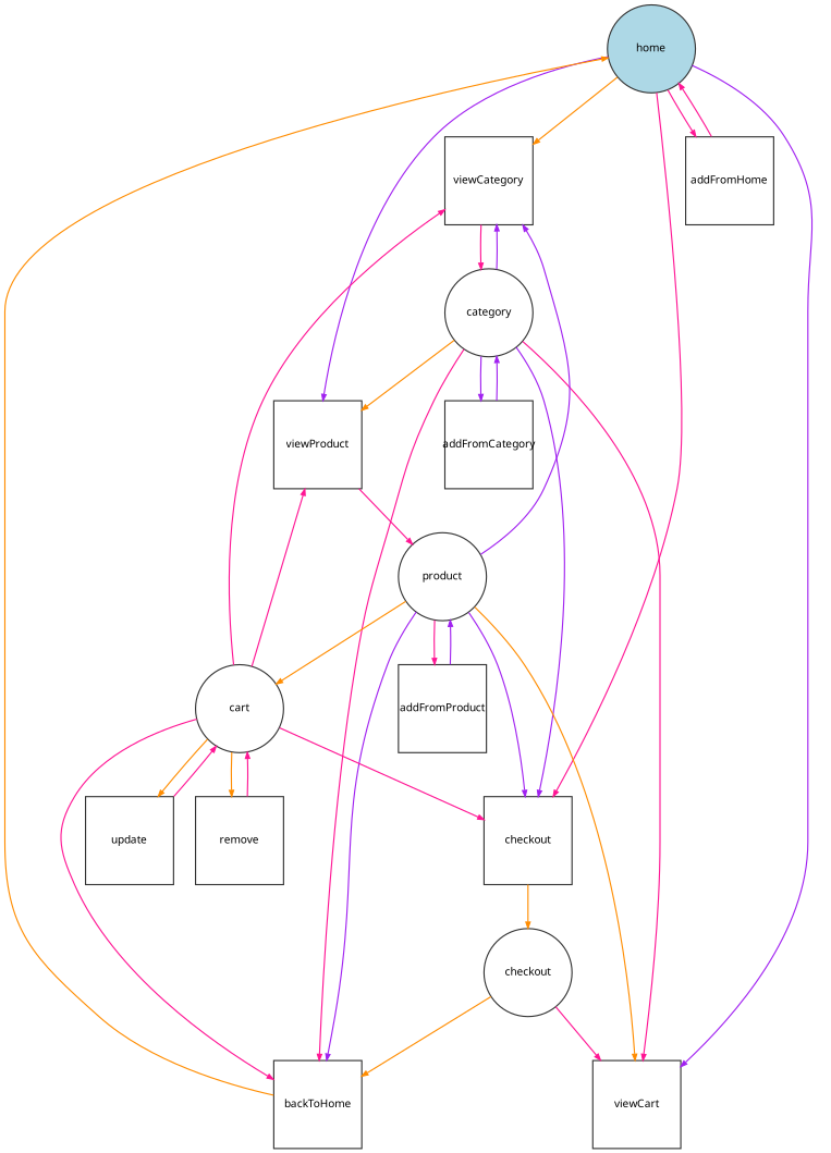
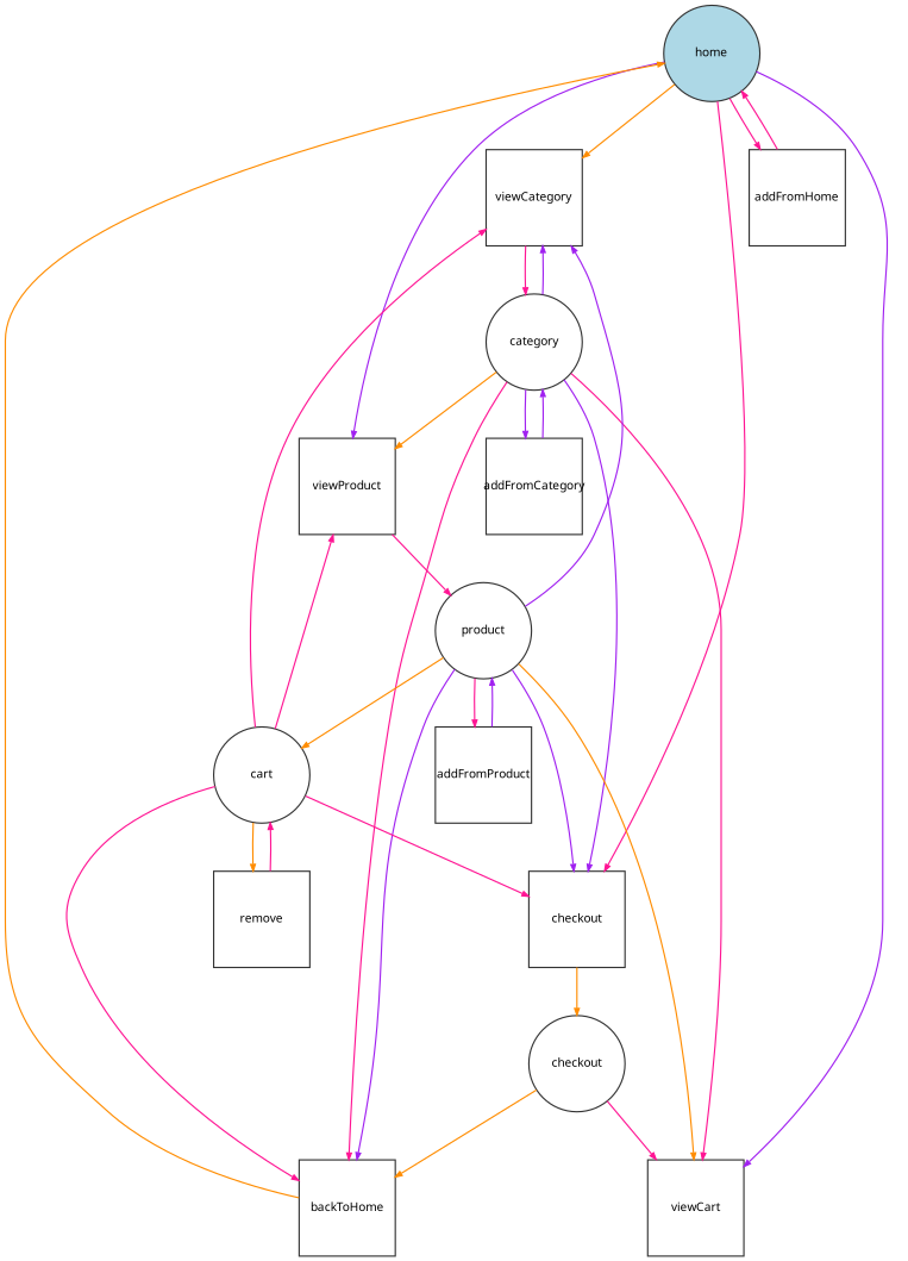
  digraph {
    fontname="Noto Sans"
    rankdir=TB
    node [color="#333333" fillcolor=lightblue fixedsize=1 fontname="Noto Sans" fontsize=9 shape=box regular=1]
    edge [arrowhead=normal arrowsize=0.5 color=deeppink fontname="Noto Sans" fontsize=9 style=solid]
    n1 [label=home shape=circle style=filled width=1 regular=""]
    n2 [label=viewCategory width=1]
    n3 [label=viewProduct width=1]
    n4 [label=viewCart width=1]
    n5 [label=checkout width=1]
    n6 [label=addFromHome width=1]
    n7 [label=category shape=circle width=1 regular=""]
    n8 [label=product shape=circle width=1 regular=""]
    n9 [label=checkout shape=circle width=1 regular=""]
    n10 [label=backToHome width=1]
    n11 [label=addFromCategory width=1]
    n12 [label=addFromProduct width=1]
    n13 [label=cart shape=circle width=1 regular=""]
-   n14 [label=update width=1]
    n15 [label=remove width=1]
    n1 -> n2 [color=darkorange]
    n1 -> n3 [color=purple]
    n1 -> n4 [color=purple]
    n1 -> n5
    n1 -> n6
    n2 -> n7
    n3 -> n8
    n5 -> n9 [color=darkorange]
    n6 -> n1
    n7 -> n2 [color=purple]
    n7 -> n3 [color=darkorange]
    n7 -> n4
    n7 -> n5 [color=purple]
    n7 -> n10
    n7 -> n11 [color=purple]
    n8 -> n2 [color=purple]
    n8 -> n4 [color=darkorange]
    n8 -> n5 [color=purple]
    n8 -> n10 [color=purple]
    n8 -> n12
    n8 -> n13 [color=darkorange]
    n9 -> n4
    n9 -> n10 [color=darkorange]
    n10 -> n1 [color=darkorange]
    n11 -> n7 [color=purple]
    n12 -> n8 [color=purple]
    n13 -> n2
    n13 -> n3
    n13 -> n5
    n13 -> n10
-   n13 -> n14 [color=darkorange]
    n13 -> n15 [color=darkorange]
-   n14 -> n13
    n15 -> n13
  }
